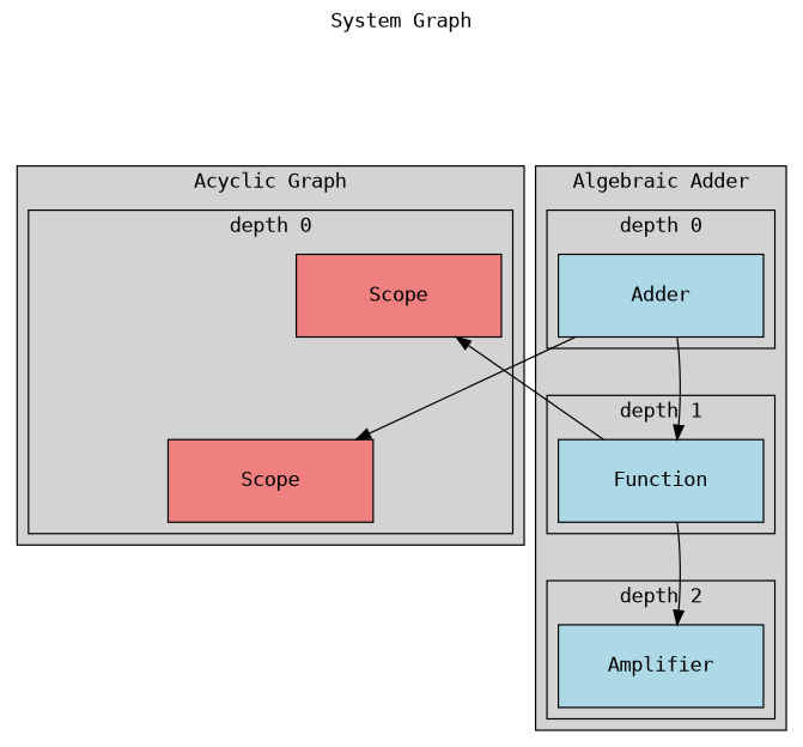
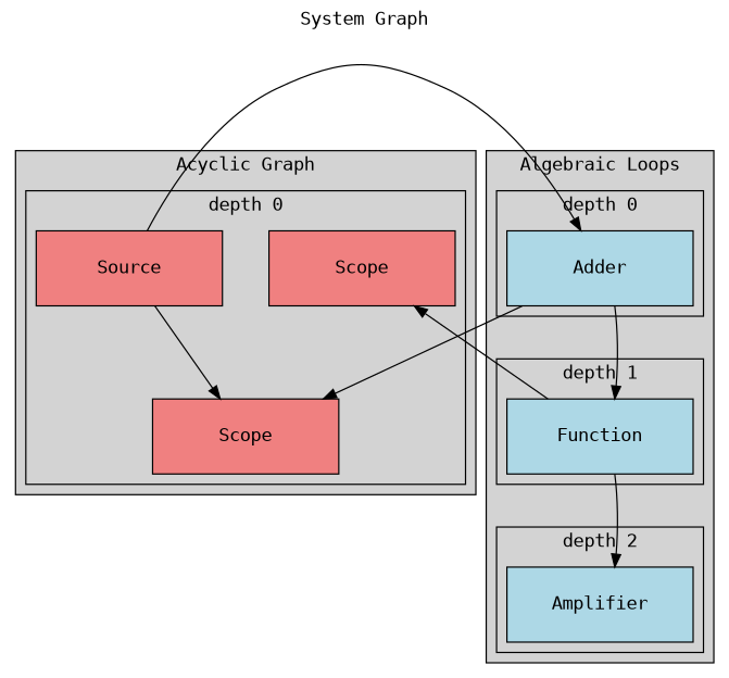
  digraph {
    fontname="DejaVu Sans Mono"
    label="System Graph"
    labelloc=t
    nodesep=0.5
    rankdir=TB
    ranksep=1.0
    node [fillcolor=lightcoral fixedsize=true fontname="DejaVu Sans Mono" shape=box style=filled]
    edge [color=black fontname="DejaVu Sans Mono"]
+   n1 [height=0.8 label=Source width=2]
    n2 [height=0.8 label=Scope width=2]
    n3 [height=0.8 label=Scope width=2]
    n4 [fillcolor=lightblue height=0.8 label=Adder width=2]
    n5 [fillcolor=lightblue height=0.8 label=Function width=2]
    n6 [fillcolor=lightblue height=0.8 label=Amplifier width=2]
    subgraph cluster_1 {
      fillcolor=lightgray
      label="Acyclic Graph"
      style=filled
      subgraph cluster_2 {
        fillcolor=lightgray
        label="depth 0"
        rank=same
        style=filled
+       n1
        n2
        n3
      }
    }
    subgraph cluster_3 {
      fillcolor=lightgray
-     label="Algebraic Adder"
+     label="Algebraic Loops"
      style=filled
      subgraph cluster_4 {
        fillcolor=lightgray
        label="depth 0"
        rank=same
        style=filled
        n4
      }
      subgraph cluster_5 {
        fillcolor=lightgray
        label="depth 1"
        rank=same
        style=filled
        n5
      }
      subgraph cluster_6 {
        fillcolor=lightgray
        label="depth 2"
        rank=same
        style=filled
        n6
      }
    }
+   n1 -> n2
+   n1 -> n4 [style=invis color=""]
+   n1 -> n4
    n4 -> n2
    n4 -> n5 [style=invis color=""]
    n4 -> n5
    n5 -> n3
    n5 -> n6 [style=invis color=""]
    n5 -> n6
  }
